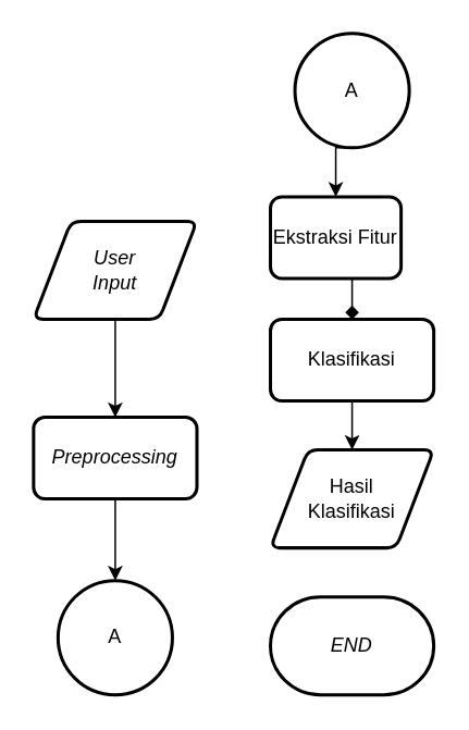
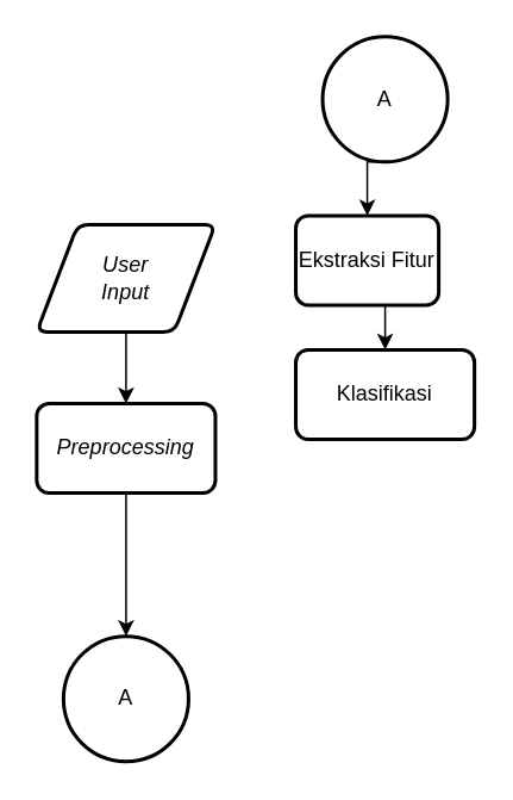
  <mxCell id="0" />
  <mxCell id="1" parent="0" />
  <mxCell id="2" style="edgeStyle=orthogonalEdgeStyle;rounded=0;orthogonalLoop=1;jettySize=auto;html=1;exitX=0.5;exitY=1;exitDx=0;exitDy=0;entryX=0.5;entryY=0;entryDx=0;entryDy=0;" edge="1" parent="1" source="3" target="6"><mxGeometry relative="1" as="geometry" /></mxCell>
- <mxCell id="3" value="&lt;i&gt;User&lt;/i&gt;&lt;div&gt;&lt;i&gt;Input&lt;/i&gt;&lt;/div&gt;" style="shape=parallelogram;html=1;strokeWidth=2;perimeter=parallelogramPerimeter;whiteSpace=wrap;rounded=1;arcSize=12;size=0.23;" vertex="1" parent="1"><mxGeometry x="20" y="135" width="100" height="60" as="geometry" /></mxCell>
- <mxCell id="4" value="Hasil&lt;div&gt;Klasifikasi&lt;/div&gt;" style="shape=parallelogram;html=1;strokeWidth=2;perimeter=parallelogramPerimeter;whiteSpace=wrap;rounded=1;arcSize=12;size=0.23;" vertex="1" parent="1"><mxGeometry x="165" y="275" width="100" height="60" as="geometry" /></mxCell>
- <mxCell id="5" value="&lt;i&gt;END&lt;/i&gt;" style="strokeWidth=2;html=1;shape=mxgraph.flowchart.terminator;whiteSpace=wrap;" vertex="1" parent="1"><mxGeometry x="165" y="365" width="100" height="60" as="geometry" /></mxCell>
- <mxCell id="6" value="&lt;i&gt;Preprocessing&lt;/i&gt;" style="rounded=1;whiteSpace=wrap;html=1;absoluteArcSize=1;arcSize=14;strokeWidth=2;" vertex="1" parent="1"><mxGeometry x="20" y="255" width="100" height="50" as="geometry" /></mxCell>
+ <mxCell id="3" value="&lt;i&gt;User&lt;/i&gt;&lt;div&gt;&lt;i&gt;Input&lt;/i&gt;&lt;/div&gt;" style="shape=parallelogram;html=1;strokeWidth=2;perimeter=parallelogramPerimeter;whiteSpace=wrap;rounded=1;arcSize=12;size=0.23;" vertex="1" parent="1"><mxGeometry x="20" y="125" width="100" height="60" as="geometry" /></mxCell>
+ <mxCell id="6" value="&lt;i&gt;Preprocessing&lt;/i&gt;" style="rounded=1;whiteSpace=wrap;html=1;absoluteArcSize=1;arcSize=14;strokeWidth=2;" vertex="1" parent="1"><mxGeometry x="20" y="225" width="100" height="50" as="geometry" /></mxCell>
  <mxCell id="7" value="A" style="strokeWidth=2;html=1;shape=mxgraph.flowchart.start_2;whiteSpace=wrap;" vertex="1" parent="1"><mxGeometry x="35" y="355" width="70" height="70" as="geometry" /></mxCell>
  <mxCell id="8" style="edgeStyle=orthogonalEdgeStyle;rounded=0;orthogonalLoop=1;jettySize=auto;html=1;exitX=0.5;exitY=1;exitDx=0;exitDy=0;entryX=0.5;entryY=0;entryDx=0;entryDy=0;entryPerimeter=0;" edge="1" parent="1" source="6" target="7"><mxGeometry relative="1" as="geometry" /></mxCell>
  <mxCell id="9" style="edgeStyle=orthogonalEdgeStyle;rounded=0;orthogonalLoop=1;jettySize=auto;html=1;exitX=0.5;exitY=1;exitDx=0;exitDy=0;exitPerimeter=0;entryX=0.5;entryY=0;entryDx=0;entryDy=0;" edge="1" parent="1" source="10" target="12"><mxGeometry relative="1" as="geometry" /></mxCell>
  <mxCell id="10" value="A" style="strokeWidth=2;html=1;shape=mxgraph.flowchart.start_2;whiteSpace=wrap;" vertex="1" parent="1"><mxGeometry x="180" y="20" width="70" height="70" as="geometry" /></mxCell>
- <mxCell id="11" style="edgeStyle=orthogonalEdgeStyle;rounded=0;orthogonalLoop=1;jettySize=auto;html=1;exitX=0.5;exitY=1;exitDx=0;exitDy=0;entryX=0.5;entryY=0;entryDx=0;entryDy=0;endArrow=diamond;" edge="1" parent="1" source="12" target="14"><mxGeometry relative="1" as="geometry" /></mxCell>
+ <mxCell id="11" style="edgeStyle=orthogonalEdgeStyle;rounded=0;orthogonalLoop=1;jettySize=auto;html=1;exitX=0.5;exitY=1;exitDx=0;exitDy=0;entryX=0.5;entryY=0;entryDx=0;entryDy=0;" edge="1" parent="1" source="12" target="14"><mxGeometry relative="1" as="geometry" /></mxCell>
  <mxCell id="12" value="Ekstraksi Fitur" style="rounded=1;whiteSpace=wrap;html=1;absoluteArcSize=1;arcSize=14;strokeWidth=2;" vertex="1" parent="1"><mxGeometry x="165" y="120" width="80" height="50" as="geometry" /></mxCell>
- <mxCell id="13" style="edgeStyle=orthogonalEdgeStyle;rounded=0;orthogonalLoop=1;jettySize=auto;html=1;exitX=0.5;exitY=1;exitDx=0;exitDy=0;entryX=0.5;entryY=0;entryDx=0;entryDy=0;" edge="1" parent="1" source="14" target="4"><mxGeometry relative="1" as="geometry" /></mxCell>
  <mxCell id="14" value="Klasifikasi" style="rounded=1;whiteSpace=wrap;html=1;absoluteArcSize=1;arcSize=14;strokeWidth=2;" vertex="1" parent="1"><mxGeometry x="165" y="195" width="100" height="50" as="geometry" /></mxCell>
